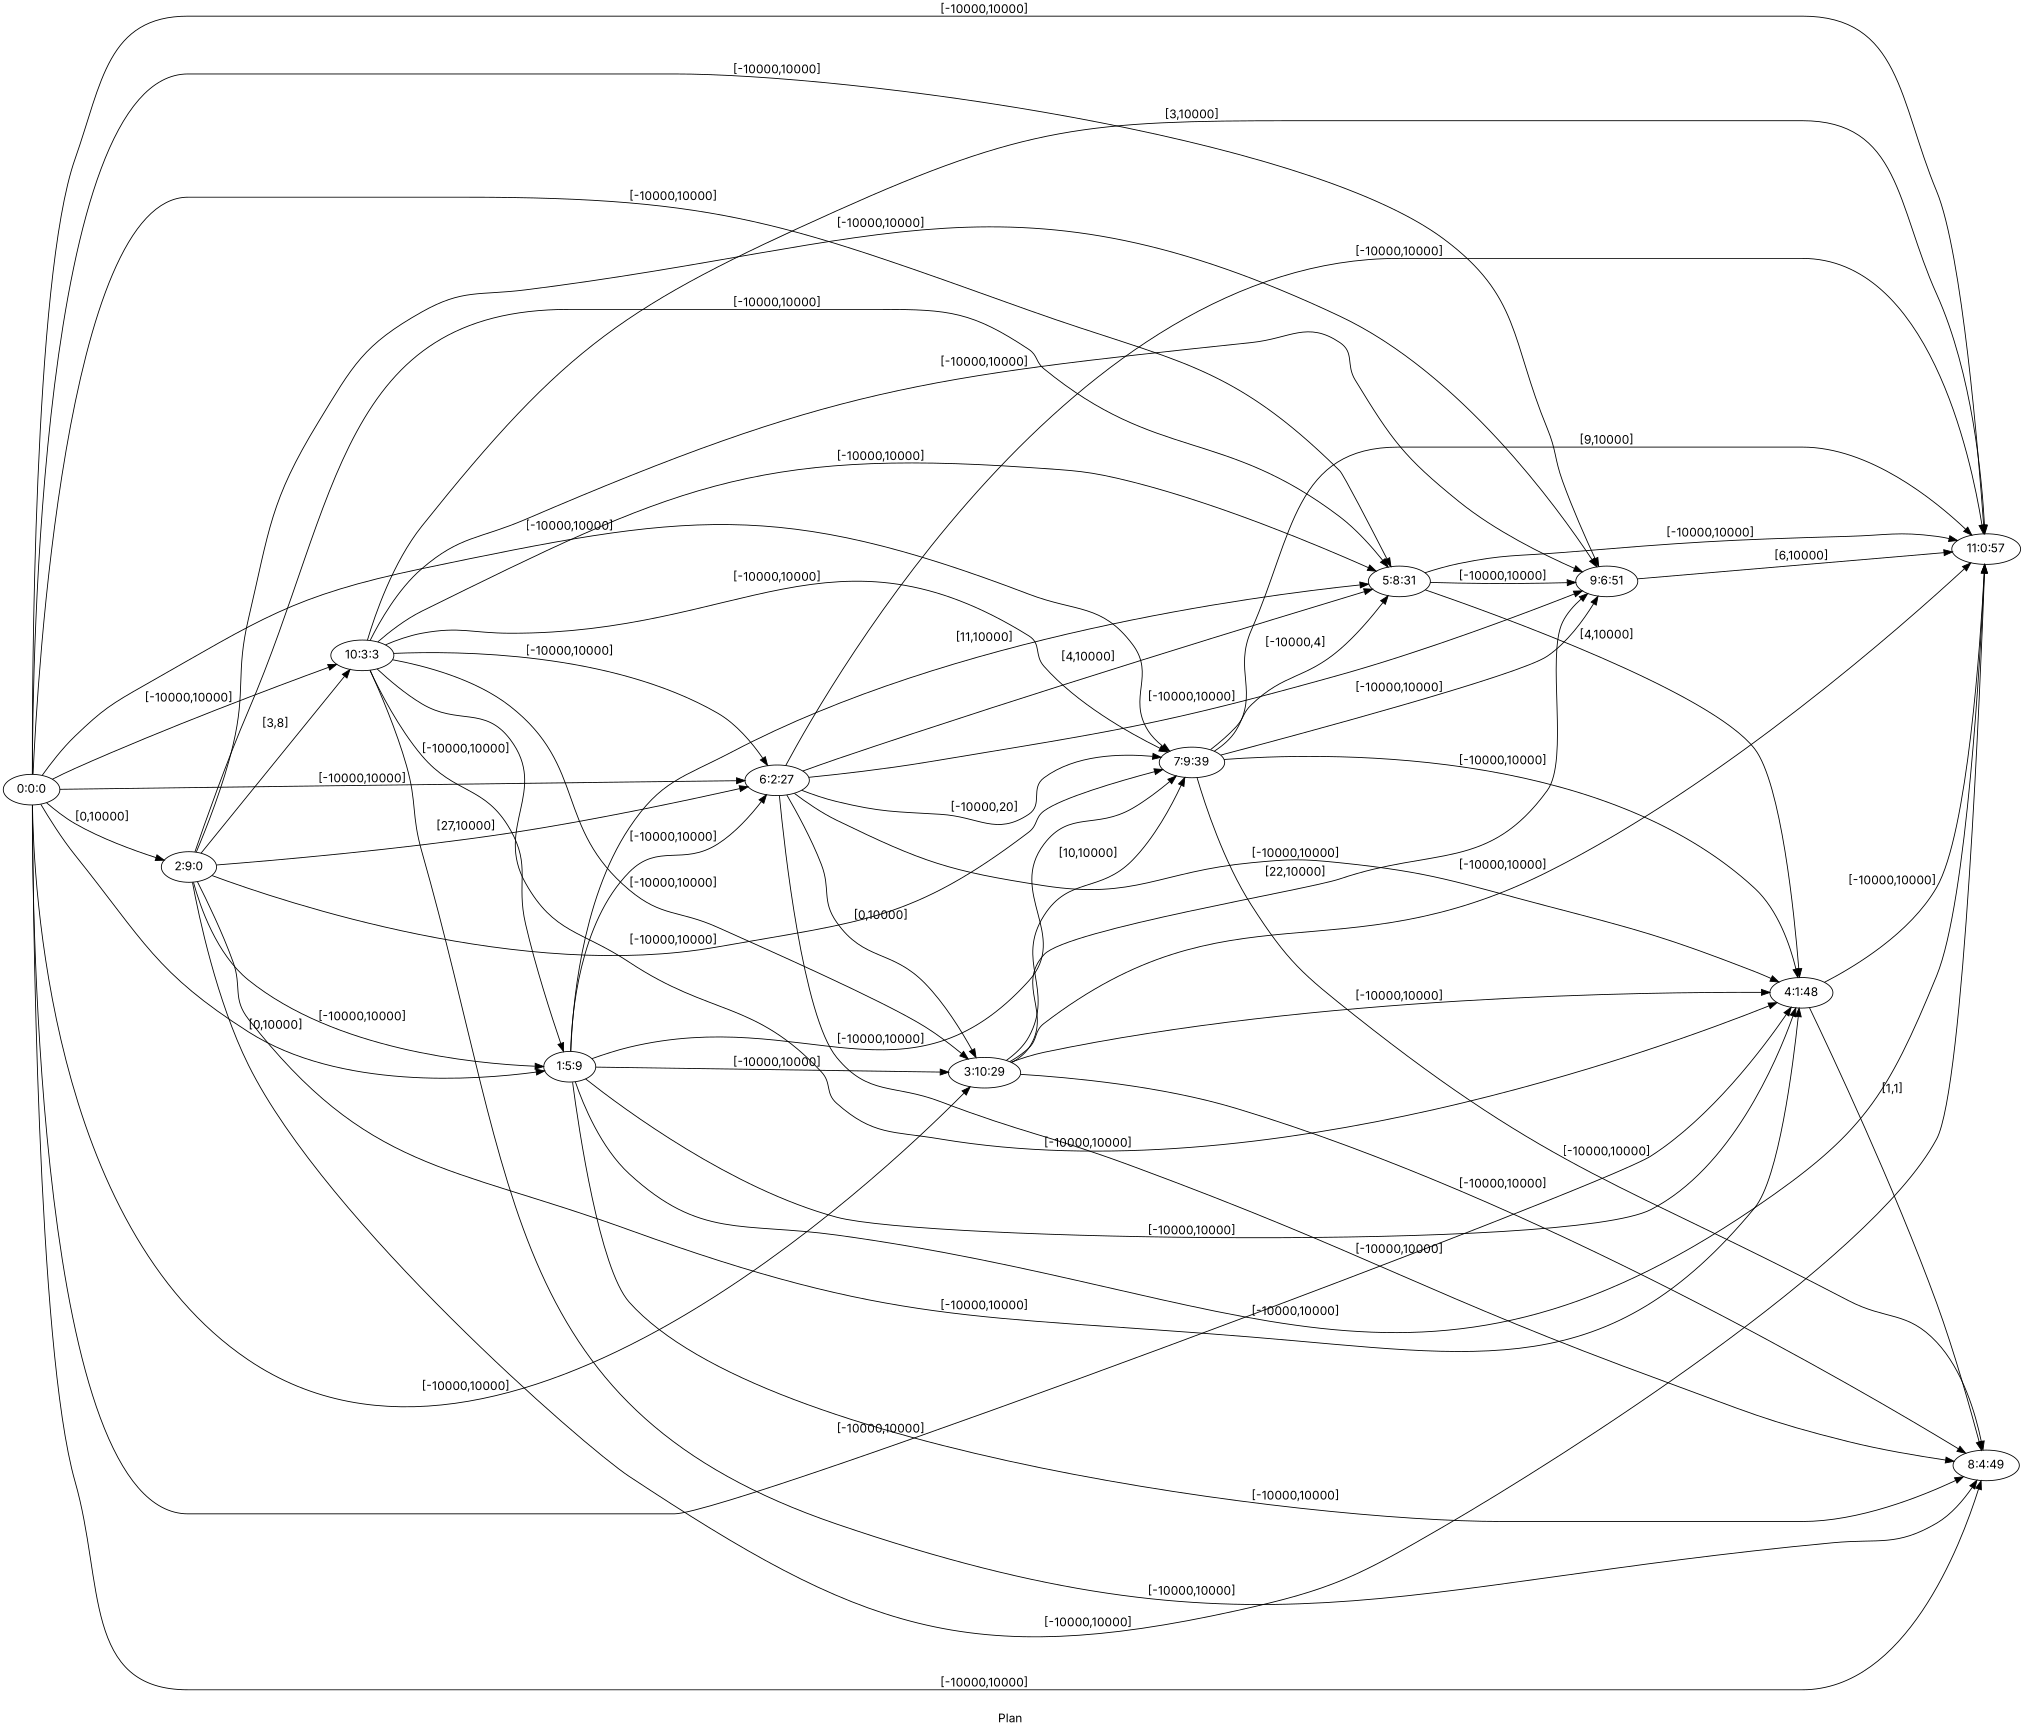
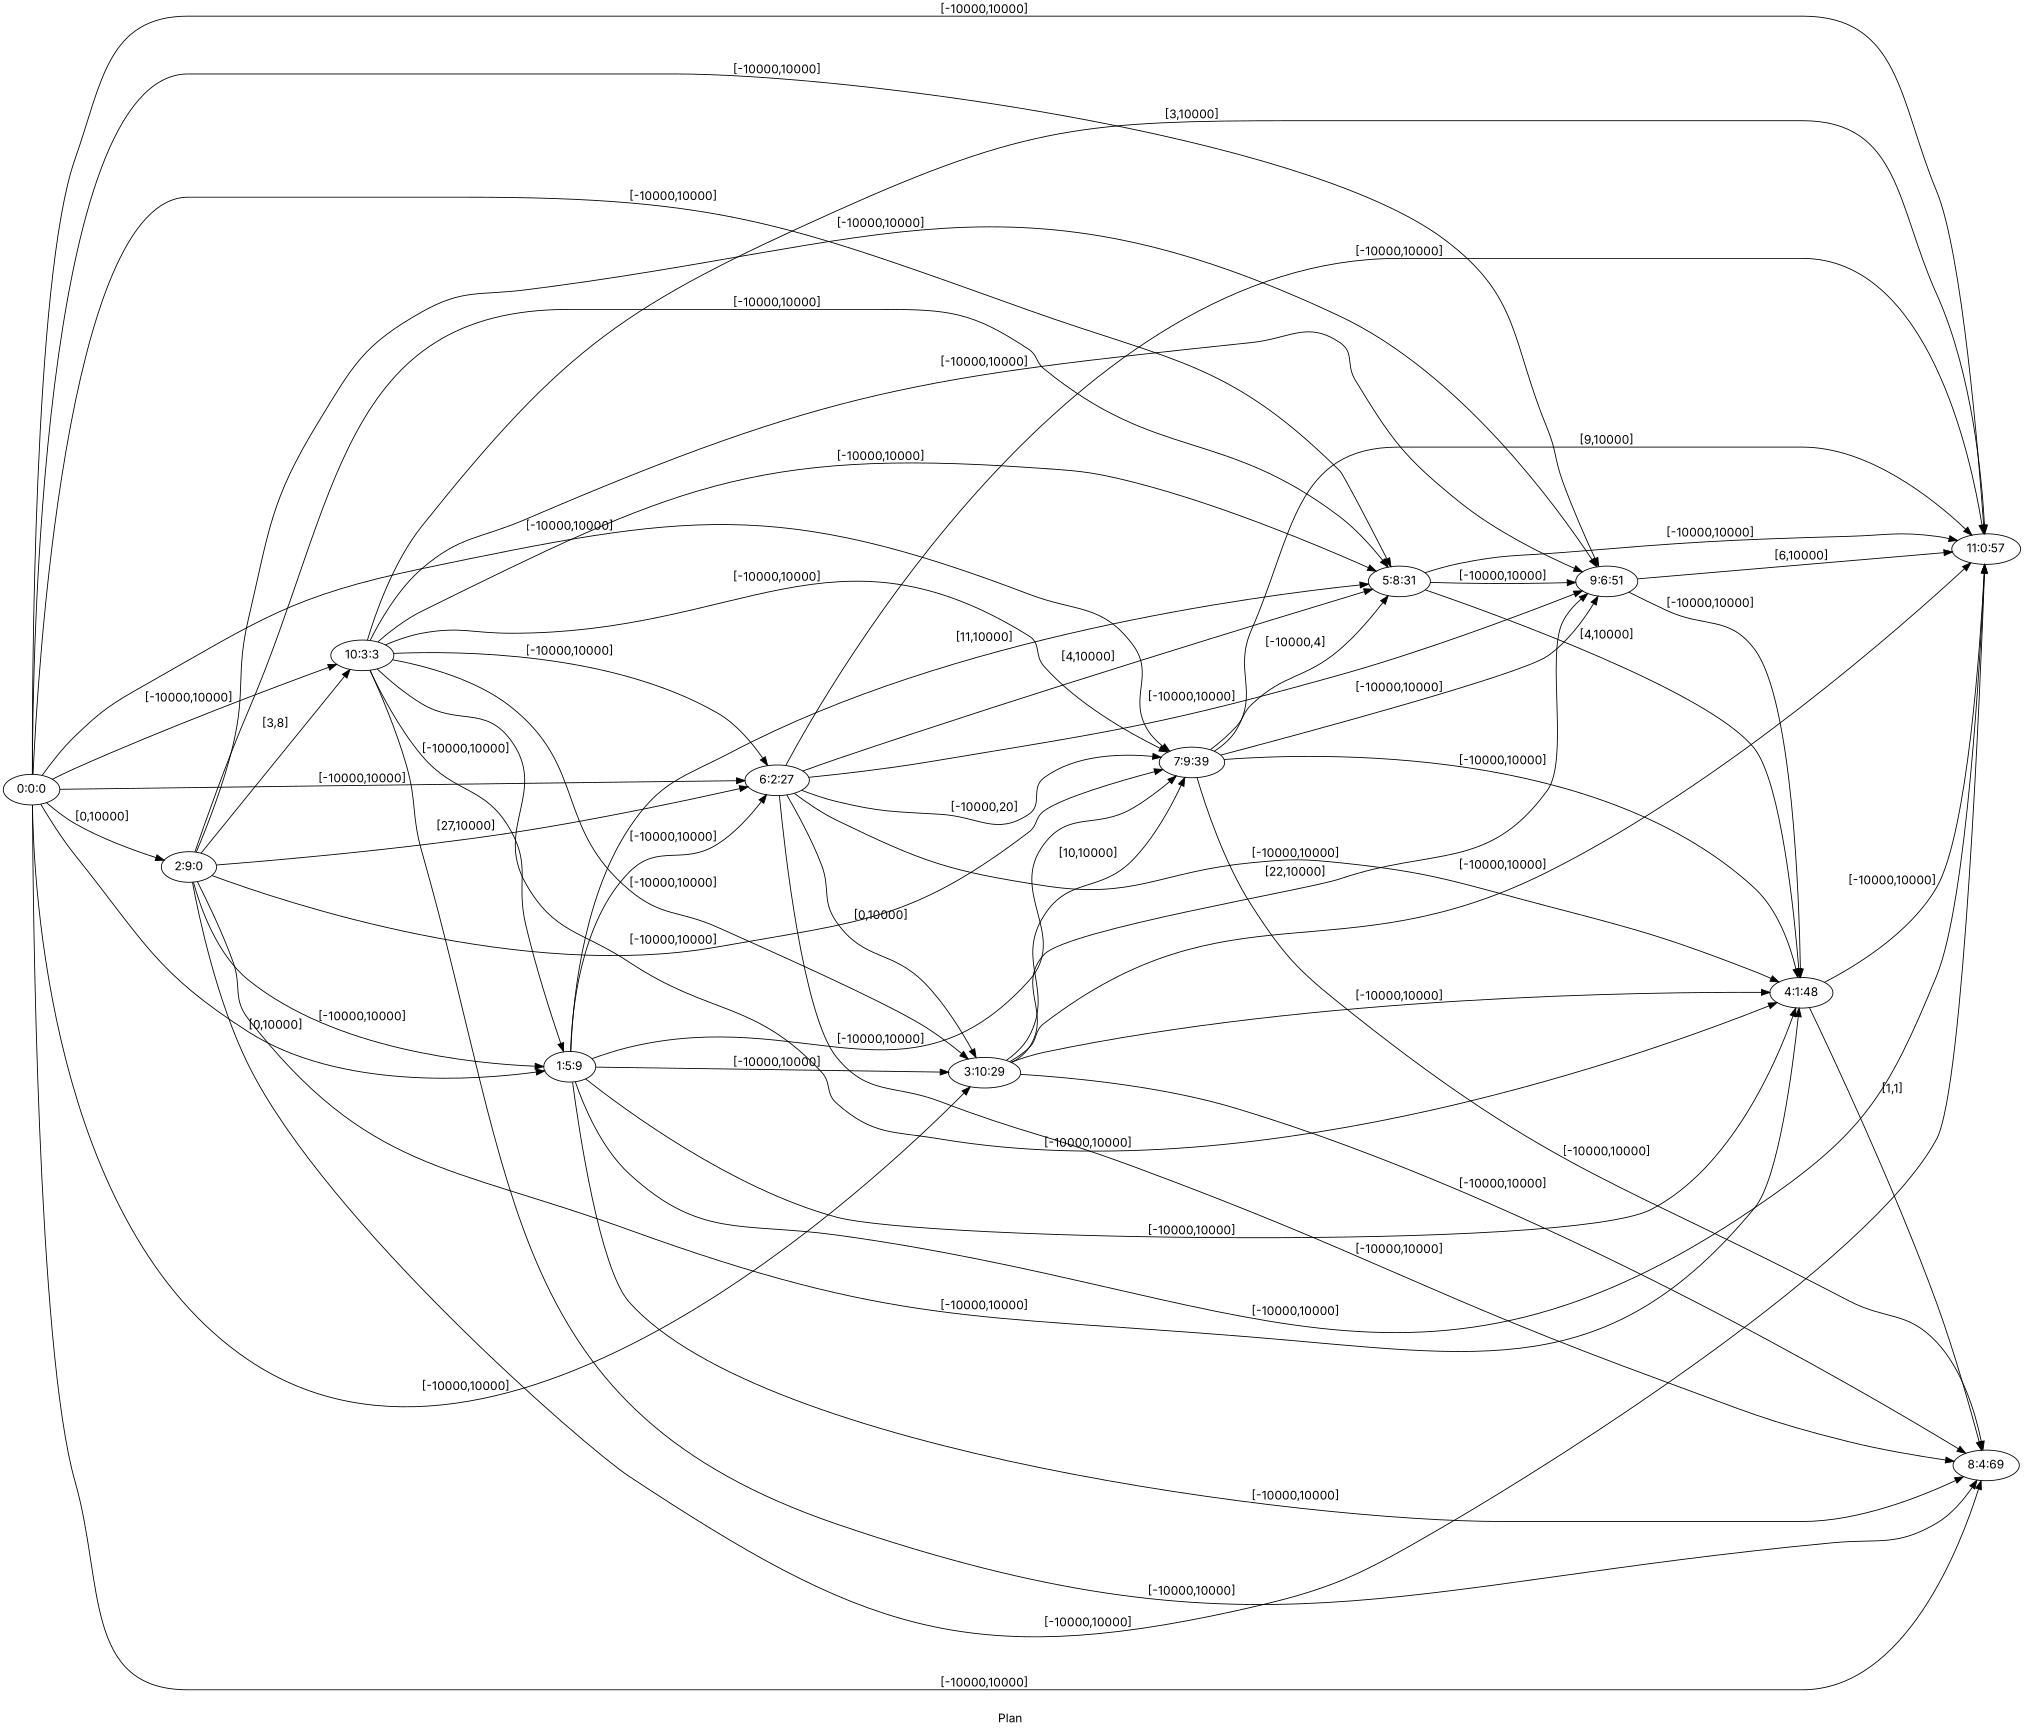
  digraph {
    fldt=0.632411
    fontname=Inter
    label="Plan "
    nodesep=.45
    rankdir=LR
    node [fontname=Inter]
    edge [fontname=Inter]
    "0:0:0"
    "1:5:9"
    "2:9:0"
    "3:10:29"
    "4:1:48"
    "5:8:31"
    "6:2:27"
    "7:9:39"
-   "8:4:49"
+   "8:4:49" [label="8:4:69"]
    "9:6:51"
    "10:3:3"
    "11:0:57"
    "0:0:0" -> "1:5:9" [label="[0,10000]"]
    "0:0:0" -> "2:9:0" [label="[0,10000]"]
    "0:0:0" -> "3:10:29" [label="[-10000,10000]"]
-   "0:0:0" -> "4:1:48" [label="[-10000,10000]"]
+   "9:6:51" -> "4:1:48" [label="[-10000,10000]"]
    "0:0:0" -> "5:8:31" [label="[-10000,10000]"]
    "0:0:0" -> "6:2:27" [label="[-10000,10000]"]
    "0:0:0" -> "7:9:39" [label="[-10000,10000]"]
    "0:0:0" -> "8:4:49" [label="[-10000,10000]"]
    "0:0:0" -> "9:6:51" [label="[-10000,10000]"]
    "0:0:0" -> "10:3:3" [label="[-10000,10000]"]
    "0:0:0" -> "11:0:57" [label="[-10000,10000]"]
    "1:5:9" -> "3:10:29" [label="[-10000,10000]"]
    "1:5:9" -> "4:1:48" [label="[-10000,10000]"]
    "1:5:9" -> "5:8:31" [label="[11,10000]"]
    "1:5:9" -> "6:2:27" [label="[-10000,10000]"]
    "1:5:9" -> "7:9:39" [label="[-10000,10000]"]
    "1:5:9" -> "8:4:49" [label="[-10000,10000]"]
    "1:5:9" -> "11:0:57" [label="[-10000,10000]"]
    "2:9:0" -> "1:5:9" [label="[-10000,10000]"]
    "2:9:0" -> "4:1:48" [label="[-10000,10000]"]
    "2:9:0" -> "5:8:31" [label="[-10000,10000]"]
    "2:9:0" -> "6:2:27" [label="[27,10000]"]
    "2:9:0" -> "7:9:39" [label="[-10000,10000]"]
    "2:9:0" -> "9:6:51" [label="[-10000,10000]"]
    "2:9:0" -> "10:3:3" [label="[3,8]"]
    "2:9:0" -> "11:0:57" [label="[-10000,10000]"]
    "3:10:29" -> "4:1:48" [label="[-10000,10000]"]
    "3:10:29" -> "7:9:39" [label="[10,10000]"]
    "3:10:29" -> "8:4:49" [label="[-10000,10000]"]
    "3:10:29" -> "9:6:51" [label="[22,10000]"]
    "3:10:29" -> "11:0:57" [label="[-10000,10000]"]
    "4:1:48" -> "8:4:49" [label="[1,1]"]
    "4:1:48" -> "11:0:57" [label="[-10000,10000]"]
    "5:8:31" -> "4:1:48" [label="[4,10000]"]
    "5:8:31" -> "9:6:51" [label="[-10000,10000]"]
    "5:8:31" -> "11:0:57" [label="[-10000,10000]"]
    "6:2:27" -> "3:10:29" [label="[0,10000]"]
    "6:2:27" -> "4:1:48" [label="[-10000,10000]"]
    "6:2:27" -> "5:8:31" [label="[4,10000]"]
    "6:2:27" -> "7:9:39" [label="[-10000,20]"]
    "6:2:27" -> "8:4:49" [label="[-10000,10000]"]
    "6:2:27" -> "9:6:51" [label="[-10000,10000]"]
    "6:2:27" -> "11:0:57" [label="[-10000,10000]"]
    "7:9:39" -> "4:1:48" [label="[-10000,10000]"]
    "7:9:39" -> "5:8:31" [label="[-10000,4]"]
    "7:9:39" -> "8:4:49" [label="[-10000,10000]"]
    "7:9:39" -> "9:6:51" [label="[-10000,10000]"]
    "7:9:39" -> "11:0:57" [label="[9,10000]"]
    "9:6:51" -> "11:0:57" [label="[6,10000]"]
    "10:3:3" -> "1:5:9" [label="[-10000,10000]"]
    "10:3:3" -> "3:10:29" [label="[-10000,10000]"]
    "10:3:3" -> "4:1:48" [label="[-10000,10000]"]
    "10:3:3" -> "5:8:31" [label="[-10000,10000]"]
    "10:3:3" -> "6:2:27" [label="[-10000,10000]"]
    "10:3:3" -> "7:9:39" [label="[-10000,10000]"]
    "10:3:3" -> "8:4:49" [label="[-10000,10000]"]
    "10:3:3" -> "9:6:51" [label="[-10000,10000]"]
    "10:3:3" -> "11:0:57" [label="[3,10000]"]
  }
